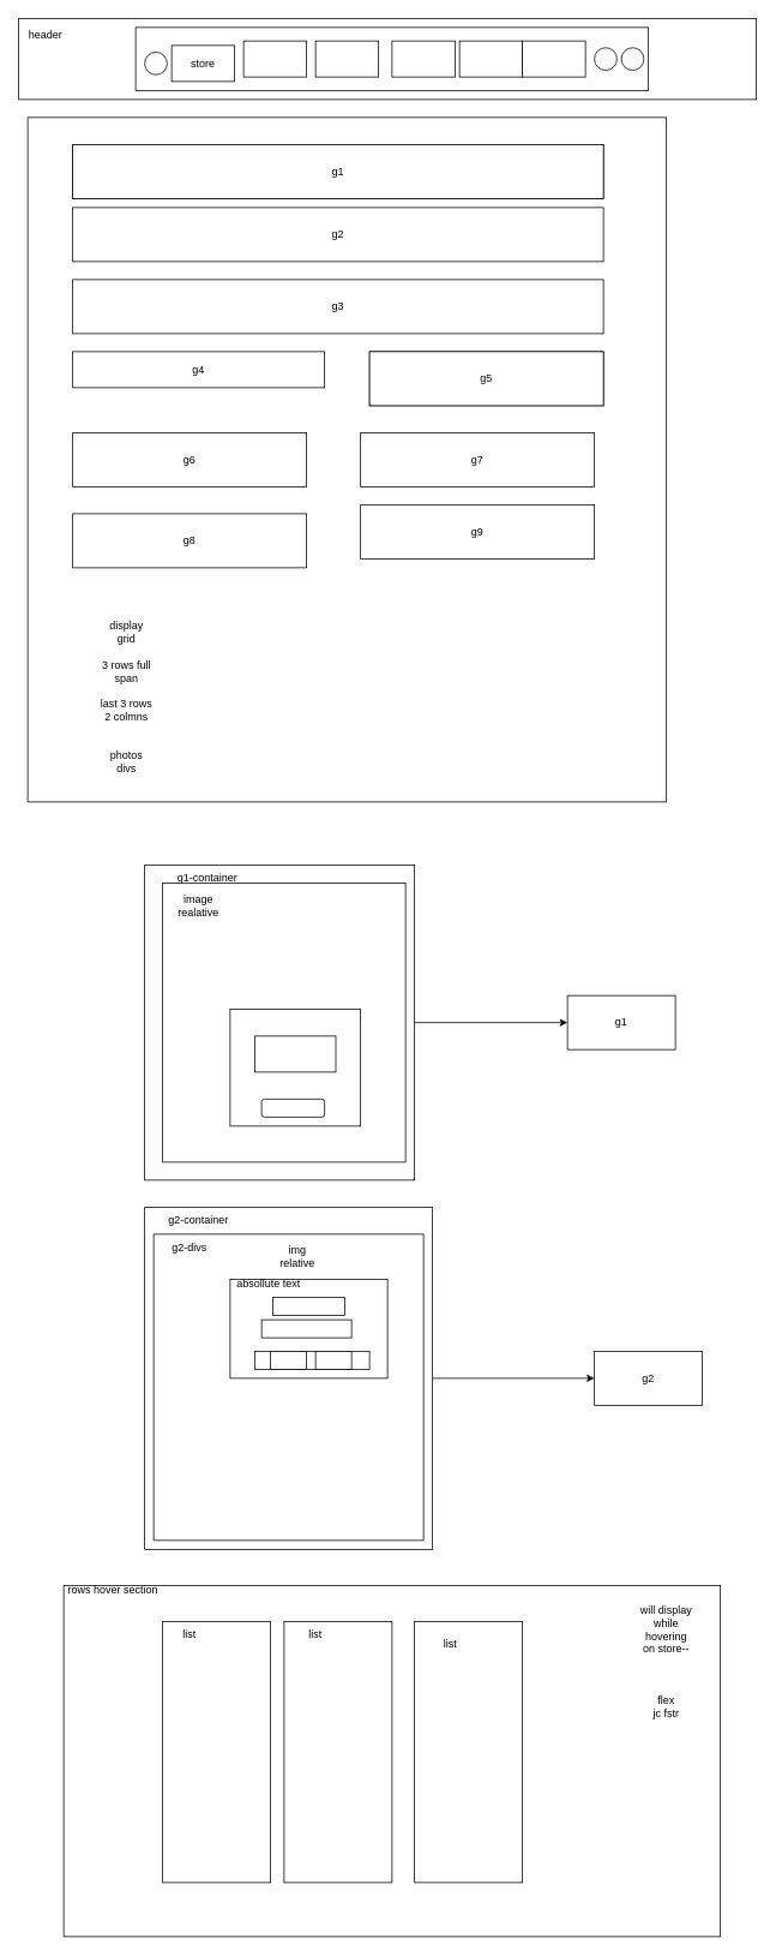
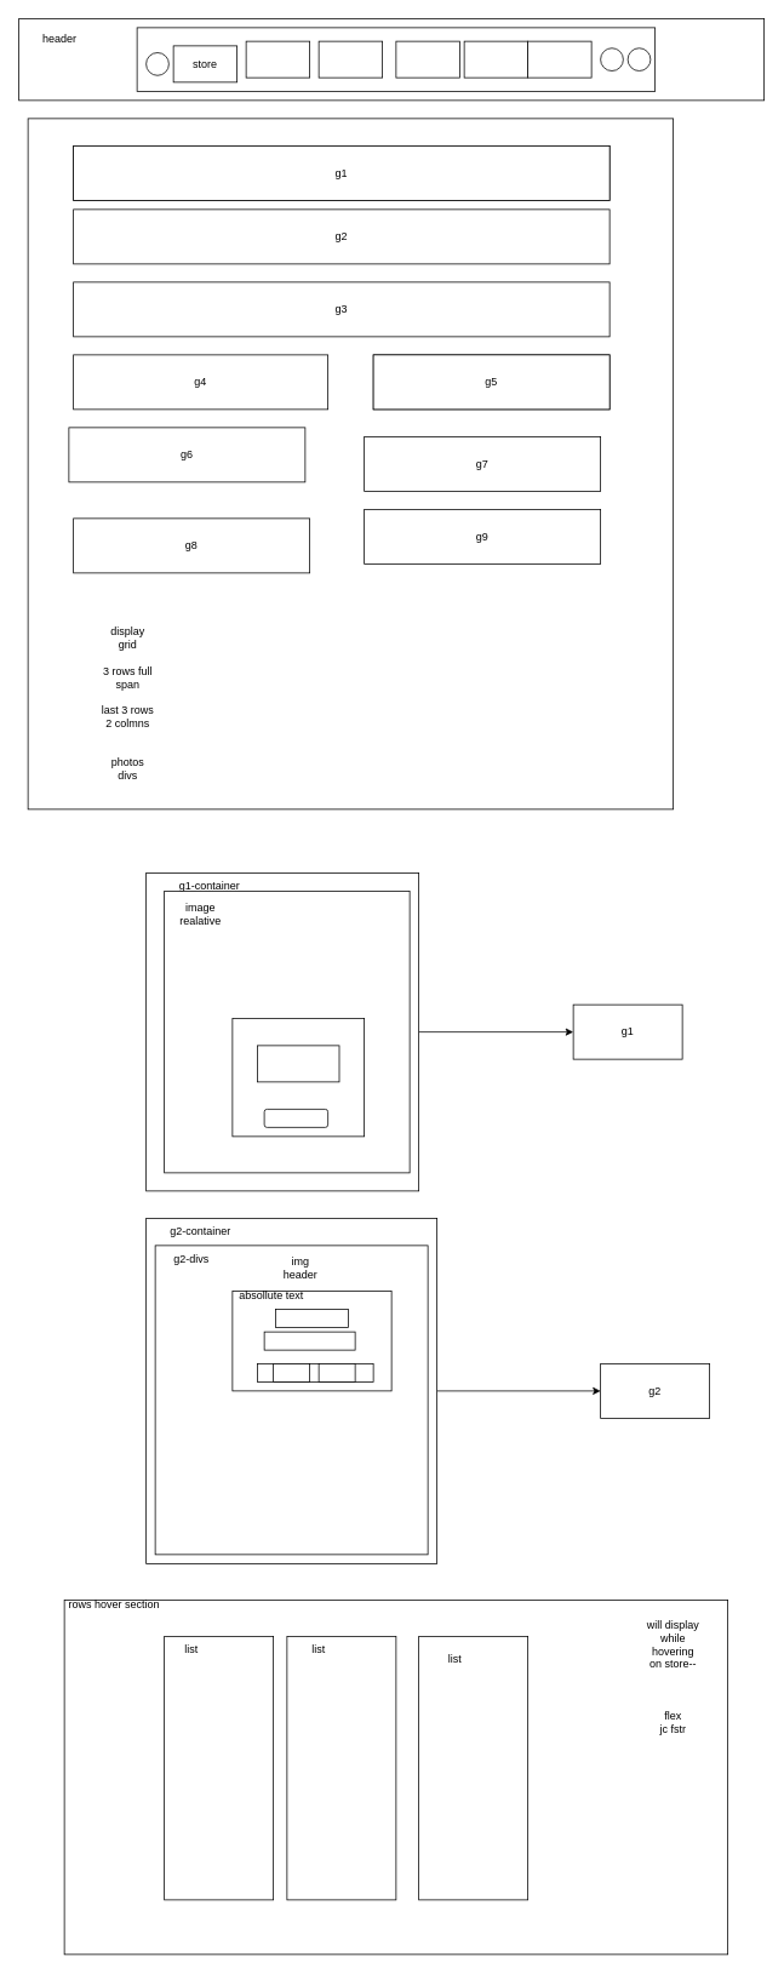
  <mxCell id="0" />
  <mxCell id="1" parent="0" />
  <mxCell id="2" value="" style="rounded=0;whiteSpace=wrap;html=1;" vertex="1" parent="1"><mxGeometry x="20" y="20" width="820" height="90" as="geometry" /></mxCell>
  <mxCell id="3" value="" style="rounded=0;whiteSpace=wrap;html=1;" vertex="1" parent="1"><mxGeometry x="150" y="30" width="570" height="70" as="geometry" /></mxCell>
  <mxCell id="4" value="store" style="rounded=0;whiteSpace=wrap;html=1;" vertex="1" parent="1"><mxGeometry x="190" y="50" width="70" height="40" as="geometry" /></mxCell>
  <mxCell id="5" value="" style="rounded=0;whiteSpace=wrap;html=1;" vertex="1" parent="1"><mxGeometry x="270" y="45" width="70" height="40" as="geometry" /></mxCell>
  <mxCell id="6" value="" style="rounded=0;whiteSpace=wrap;html=1;" vertex="1" parent="1"><mxGeometry x="350" y="45" width="70" height="40" as="geometry" /></mxCell>
  <mxCell id="7" value="" style="rounded=0;whiteSpace=wrap;html=1;" vertex="1" parent="1"><mxGeometry x="435" y="45" width="70" height="40" as="geometry" /></mxCell>
  <mxCell id="8" value="" style="rounded=0;whiteSpace=wrap;html=1;" vertex="1" parent="1"><mxGeometry x="510" y="45" width="70" height="40" as="geometry" /></mxCell>
  <mxCell id="9" value="" style="rounded=0;whiteSpace=wrap;html=1;" vertex="1" parent="1"><mxGeometry x="580" y="45" width="70" height="40" as="geometry" /></mxCell>
  <mxCell id="10" value="" style="ellipse;whiteSpace=wrap;html=1;aspect=fixed;" vertex="1" parent="1"><mxGeometry x="160" y="57.5" width="25" height="25" as="geometry" /></mxCell>
  <mxCell id="11" value="" style="ellipse;whiteSpace=wrap;html=1;aspect=fixed;" vertex="1" parent="1"><mxGeometry x="690" y="52.5" width="25" height="25" as="geometry" /></mxCell>
  <mxCell id="12" value="" style="ellipse;whiteSpace=wrap;html=1;aspect=fixed;" vertex="1" parent="1"><mxGeometry x="660" y="52.5" width="25" height="25" as="geometry" /></mxCell>
- <mxCell id="13" value="header" style="text;html=1;strokeColor=none;fillColor=none;align=center;verticalAlign=middle;whiteSpace=wrap;rounded=0;" vertex="1" parent="1"><mxGeometry x="20" y="22.5" width="60" height="30" as="geometry" /></mxCell>
+ <mxCell id="13" value="header" style="text;html=1;strokeColor=none;fillColor=none;align=center;verticalAlign=middle;whiteSpace=wrap;rounded=0;" vertex="1" parent="1"><mxGeometry x="35" y="27.5" width="60" height="30" as="geometry" /></mxCell>
  <mxCell id="14" value="" style="rounded=0;whiteSpace=wrap;html=1;" vertex="1" parent="1"><mxGeometry x="30" y="130" width="710" height="760" as="geometry" /></mxCell>
  <mxCell id="15" value="" style="rounded=0;whiteSpace=wrap;html=1;" vertex="1" parent="1"><mxGeometry x="80" y="160" width="590" height="60" as="geometry" /></mxCell>
  <mxCell id="16" value="g1" style="rounded=0;whiteSpace=wrap;html=1;" vertex="1" parent="1"><mxGeometry x="80" y="160" width="590" height="60" as="geometry" /></mxCell>
  <mxCell id="17" value="g2" style="rounded=0;whiteSpace=wrap;html=1;" vertex="1" parent="1"><mxGeometry x="80" y="230" width="590" height="60" as="geometry" /></mxCell>
  <mxCell id="18" value="g3" style="rounded=0;whiteSpace=wrap;html=1;" vertex="1" parent="1"><mxGeometry x="80" y="310" width="590" height="60" as="geometry" /></mxCell>
- <mxCell id="19" value="g4" style="rounded=0;whiteSpace=wrap;html=1;" vertex="1" parent="1"><mxGeometry x="80" y="390" width="280" height="40" as="geometry" /></mxCell>
+ <mxCell id="19" value="g4" style="rounded=0;whiteSpace=wrap;html=1;" vertex="1" parent="1"><mxGeometry x="80" y="390" width="280" height="60" as="geometry" /></mxCell>
  <mxCell id="20" value="" style="rounded=0;whiteSpace=wrap;html=1;" vertex="1" parent="1"><mxGeometry x="410" y="390" width="260" height="60" as="geometry" /></mxCell>
  <mxCell id="21" value="g5" style="rounded=0;whiteSpace=wrap;html=1;" vertex="1" parent="1"><mxGeometry x="410" y="390" width="260" height="60" as="geometry" /></mxCell>
  <mxCell id="22" value="g9" style="rounded=0;whiteSpace=wrap;html=1;" vertex="1" parent="1"><mxGeometry x="400" y="560" width="260" height="60" as="geometry" /></mxCell>
  <mxCell id="23" value="g7" style="rounded=0;whiteSpace=wrap;html=1;" vertex="1" parent="1"><mxGeometry x="400" y="480" width="260" height="60" as="geometry" /></mxCell>
  <mxCell id="24" value="g8" style="rounded=0;whiteSpace=wrap;html=1;" vertex="1" parent="1"><mxGeometry x="80" y="570" width="260" height="60" as="geometry" /></mxCell>
- <mxCell id="25" value="g6" style="rounded=0;whiteSpace=wrap;html=1;" vertex="1" parent="1"><mxGeometry x="80" y="480" width="260" height="60" as="geometry" /></mxCell>
+ <mxCell id="25" value="g6" style="rounded=0;whiteSpace=wrap;html=1;" vertex="1" parent="1"><mxGeometry x="75" y="470" width="260" height="60" as="geometry" /></mxCell>
  <mxCell id="26" value="display grid&lt;br&gt;&lt;br&gt;3 rows full span&lt;br&gt;&lt;br&gt;last 3 rows 2 colmns" style="text;html=1;strokeColor=none;fillColor=none;align=center;verticalAlign=middle;whiteSpace=wrap;rounded=0;" vertex="1" parent="1"><mxGeometry x="110" y="730" width="60" height="30" as="geometry" /></mxCell>
  <mxCell id="27" value="photos divs" style="text;html=1;strokeColor=none;fillColor=none;align=center;verticalAlign=middle;whiteSpace=wrap;rounded=0;" vertex="1" parent="1"><mxGeometry x="110" y="830" width="60" height="30" as="geometry" /></mxCell>
  <mxCell id="28" value="" style="edgeStyle=orthogonalEdgeStyle;rounded=0;orthogonalLoop=1;jettySize=auto;html=1;" edge="1" parent="1" source="29" target="30"><mxGeometry relative="1" as="geometry" /></mxCell>
  <mxCell id="29" value="" style="rounded=0;whiteSpace=wrap;html=1;" vertex="1" parent="1"><mxGeometry x="160" y="960" width="300" height="350" as="geometry" /></mxCell>
  <mxCell id="30" value="g1" style="whiteSpace=wrap;html=1;rounded=0;" vertex="1" parent="1"><mxGeometry x="630" y="1105" width="120" height="60" as="geometry" /></mxCell>
  <mxCell id="31" value="g1-container" style="text;html=1;strokeColor=none;fillColor=none;align=center;verticalAlign=middle;whiteSpace=wrap;rounded=0;" vertex="1" parent="1"><mxGeometry x="160" y="960" width="140" height="30" as="geometry" /></mxCell>
  <mxCell id="32" value="" style="rounded=0;whiteSpace=wrap;html=1;" vertex="1" parent="1"><mxGeometry x="180" y="980" width="270" height="310" as="geometry" /></mxCell>
  <mxCell id="33" value="image&lt;br&gt;realative" style="text;html=1;strokeColor=none;fillColor=none;align=center;verticalAlign=middle;whiteSpace=wrap;rounded=0;" vertex="1" parent="1"><mxGeometry x="190" y="990" width="60" height="30" as="geometry" /></mxCell>
  <mxCell id="34" value="" style="rounded=0;whiteSpace=wrap;html=1;" vertex="1" parent="1"><mxGeometry x="255" y="1120" width="145" height="130" as="geometry" /></mxCell>
  <mxCell id="35" value="" style="rounded=1;whiteSpace=wrap;html=1;" vertex="1" parent="1"><mxGeometry x="290" y="1220" width="70" height="20" as="geometry" /></mxCell>
  <mxCell id="36" value="" style="rounded=0;whiteSpace=wrap;html=1;" vertex="1" parent="1"><mxGeometry x="282.5" y="1150" width="90" height="40" as="geometry" /></mxCell>
  <mxCell id="37" value="" style="edgeStyle=orthogonalEdgeStyle;rounded=0;orthogonalLoop=1;jettySize=auto;html=1;" edge="1" parent="1" source="38" target="50"><mxGeometry relative="1" as="geometry" /></mxCell>
  <mxCell id="38" value="" style="rounded=0;whiteSpace=wrap;html=1;" vertex="1" parent="1"><mxGeometry x="160" y="1340" width="320" height="380" as="geometry" /></mxCell>
  <mxCell id="39" value="g2-container" style="text;html=1;strokeColor=none;fillColor=none;align=center;verticalAlign=middle;whiteSpace=wrap;rounded=0;" vertex="1" parent="1"><mxGeometry x="160" y="1340" width="120" height="30" as="geometry" /></mxCell>
  <mxCell id="40" value="" style="rounded=0;whiteSpace=wrap;html=1;" vertex="1" parent="1"><mxGeometry x="170" y="1370" width="300" height="340" as="geometry" /></mxCell>
  <mxCell id="41" value="g2-divs" style="text;html=1;strokeColor=none;fillColor=none;align=center;verticalAlign=middle;whiteSpace=wrap;rounded=0;" vertex="1" parent="1"><mxGeometry x="180" y="1370" width="60" height="30" as="geometry" /></mxCell>
- <mxCell id="42" value="img relative" style="text;html=1;strokeColor=none;fillColor=none;align=center;verticalAlign=middle;whiteSpace=wrap;rounded=0;" vertex="1" parent="1"><mxGeometry x="300" y="1380" width="60" height="30" as="geometry" /></mxCell>
+ <mxCell id="42" value="img header" style="text;html=1;strokeColor=none;fillColor=none;align=center;verticalAlign=middle;whiteSpace=wrap;rounded=0;" vertex="1" parent="1"><mxGeometry x="300" y="1380" width="60" height="30" as="geometry" /></mxCell>
  <mxCell id="43" value="" style="rounded=0;whiteSpace=wrap;html=1;" vertex="1" parent="1"><mxGeometry x="255" y="1420" width="175" height="110" as="geometry" /></mxCell>
  <mxCell id="44" value="absollute text" style="text;html=1;strokeColor=none;fillColor=none;align=center;verticalAlign=middle;whiteSpace=wrap;rounded=0;" vertex="1" parent="1"><mxGeometry x="222.5" y="1410" width="150" height="30" as="geometry" /></mxCell>
  <mxCell id="45" value="" style="rounded=0;whiteSpace=wrap;html=1;" vertex="1" parent="1"><mxGeometry x="302.5" y="1440" width="80" height="20" as="geometry" /></mxCell>
  <mxCell id="46" value="" style="rounded=0;whiteSpace=wrap;html=1;" vertex="1" parent="1"><mxGeometry x="290" y="1465" width="100" height="20" as="geometry" /></mxCell>
  <mxCell id="47" value="" style="rounded=0;whiteSpace=wrap;html=1;" vertex="1" parent="1"><mxGeometry x="282.5" y="1500" width="127.5" height="20" as="geometry" /></mxCell>
  <mxCell id="48" value="" style="rounded=0;whiteSpace=wrap;html=1;" vertex="1" parent="1"><mxGeometry x="300" y="1500" width="40" height="20" as="geometry" /></mxCell>
  <mxCell id="49" value="" style="rounded=0;whiteSpace=wrap;html=1;" vertex="1" parent="1"><mxGeometry x="350" y="1500" width="40" height="20" as="geometry" /></mxCell>
  <mxCell id="50" value="g2" style="whiteSpace=wrap;html=1;rounded=0;" vertex="1" parent="1"><mxGeometry x="660" y="1500" width="120" height="60" as="geometry" /></mxCell>
  <mxCell id="51" value="" style="rounded=0;whiteSpace=wrap;html=1;" vertex="1" parent="1"><mxGeometry x="70" y="1760" width="730" height="390" as="geometry" /></mxCell>
  <mxCell id="52" value="rows hover section" style="text;html=1;strokeColor=none;fillColor=none;align=center;verticalAlign=middle;whiteSpace=wrap;rounded=0;" vertex="1" parent="1"><mxGeometry x="60" y="1750" width="130" height="30" as="geometry" /></mxCell>
  <mxCell id="53" value="" style="rounded=0;whiteSpace=wrap;html=1;" vertex="1" parent="1"><mxGeometry x="180" y="1800" width="120" height="290" as="geometry" /></mxCell>
  <mxCell id="54" value="" style="rounded=0;whiteSpace=wrap;html=1;" vertex="1" parent="1"><mxGeometry x="315" y="1800" width="120" height="290" as="geometry" /></mxCell>
  <mxCell id="55" value="" style="rounded=0;whiteSpace=wrap;html=1;" vertex="1" parent="1"><mxGeometry x="460" y="1800" width="120" height="290" as="geometry" /></mxCell>
  <mxCell id="56" value="list" style="text;html=1;strokeColor=none;fillColor=none;align=center;verticalAlign=middle;whiteSpace=wrap;rounded=0;" vertex="1" parent="1"><mxGeometry x="180" y="1800" width="60" height="30" as="geometry" /></mxCell>
  <mxCell id="57" value="list" style="text;html=1;strokeColor=none;fillColor=none;align=center;verticalAlign=middle;whiteSpace=wrap;rounded=0;" vertex="1" parent="1"><mxGeometry x="470" y="1810" width="60" height="30" as="geometry" /></mxCell>
  <mxCell id="58" value="list" style="text;html=1;strokeColor=none;fillColor=none;align=center;verticalAlign=middle;whiteSpace=wrap;rounded=0;" vertex="1" parent="1"><mxGeometry x="320" y="1800" width="60" height="30" as="geometry" /></mxCell>
  <mxCell id="59" value="will display while hovering on store--&lt;br&gt;&lt;br&gt;&lt;br&gt;&lt;br&gt;flex&lt;br&gt;jc fstr" style="text;html=1;strokeColor=none;fillColor=none;align=center;verticalAlign=middle;whiteSpace=wrap;rounded=0;" vertex="1" parent="1"><mxGeometry x="710" y="1830" width="60" height="30" as="geometry" /></mxCell>
